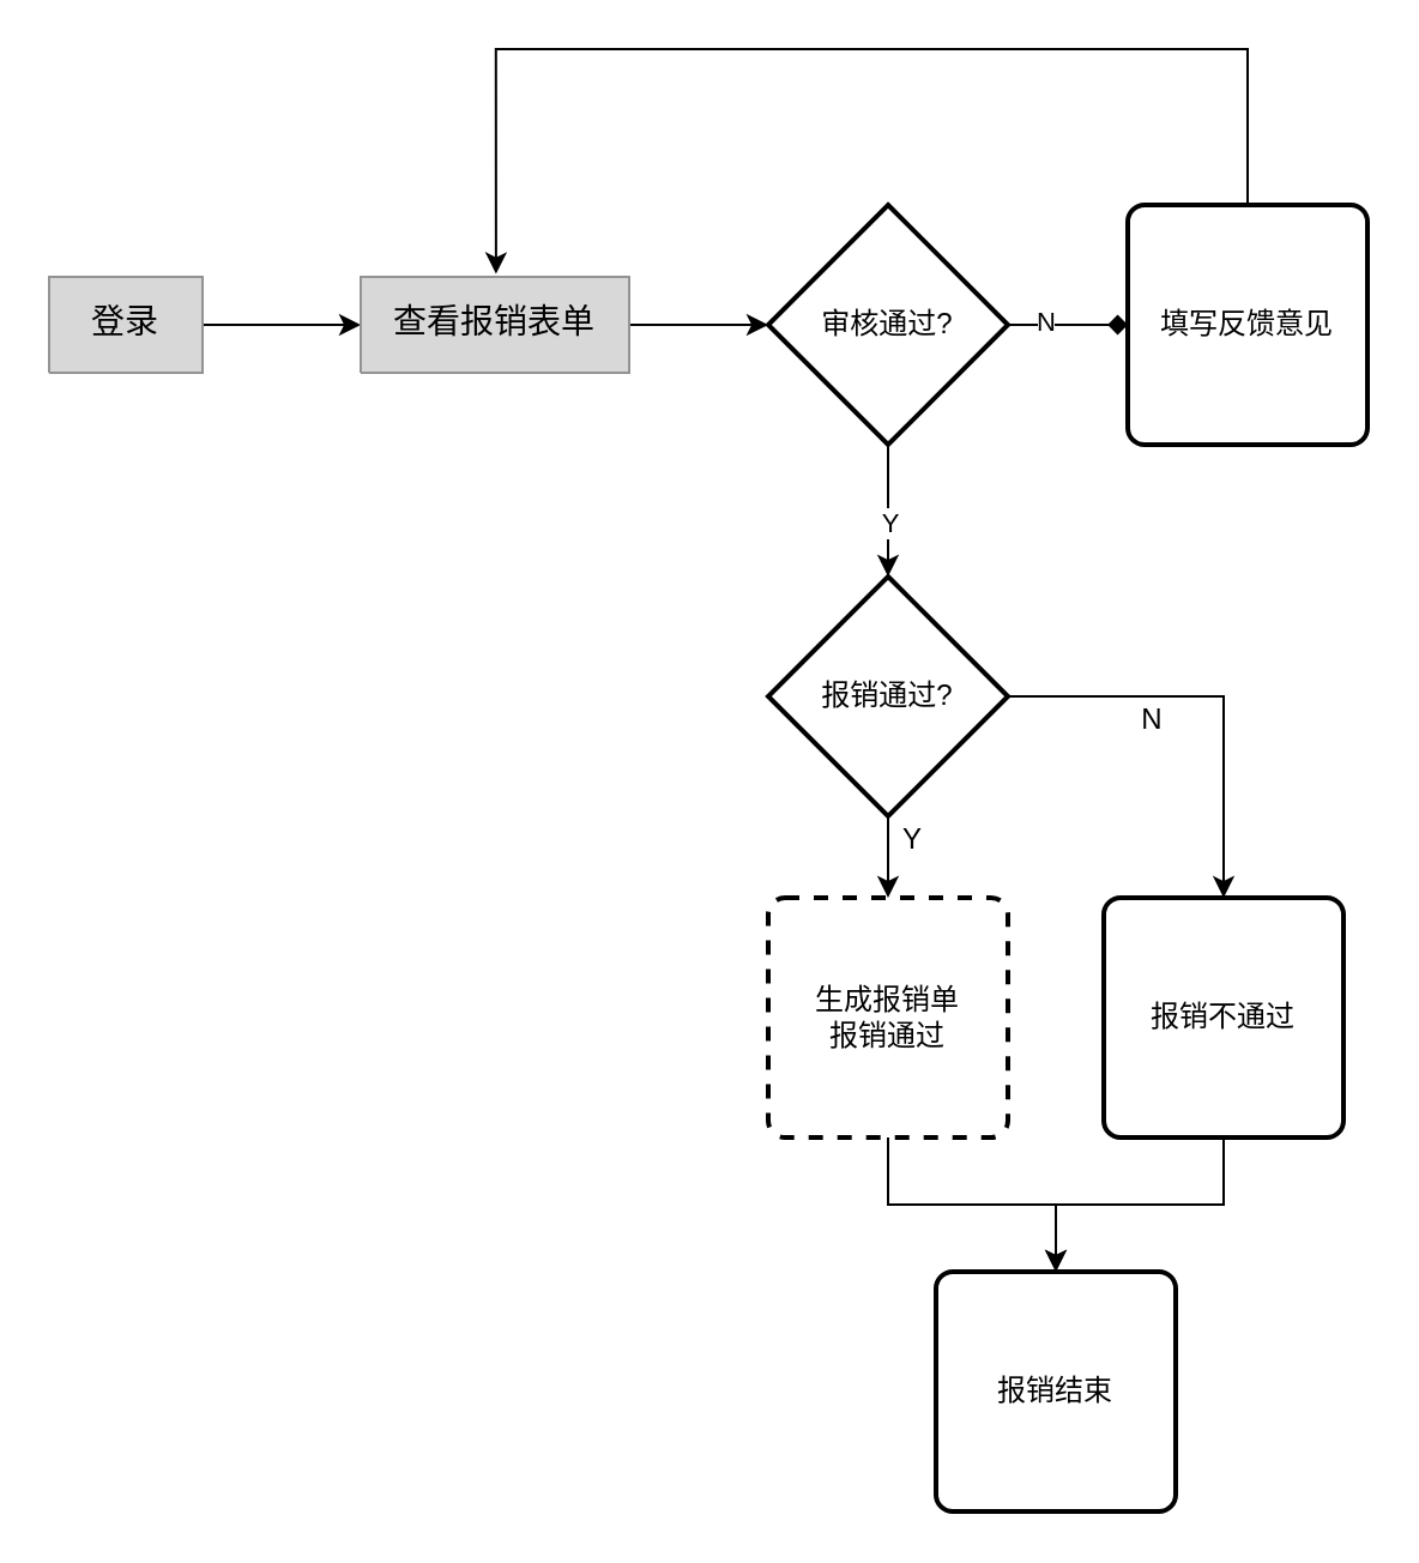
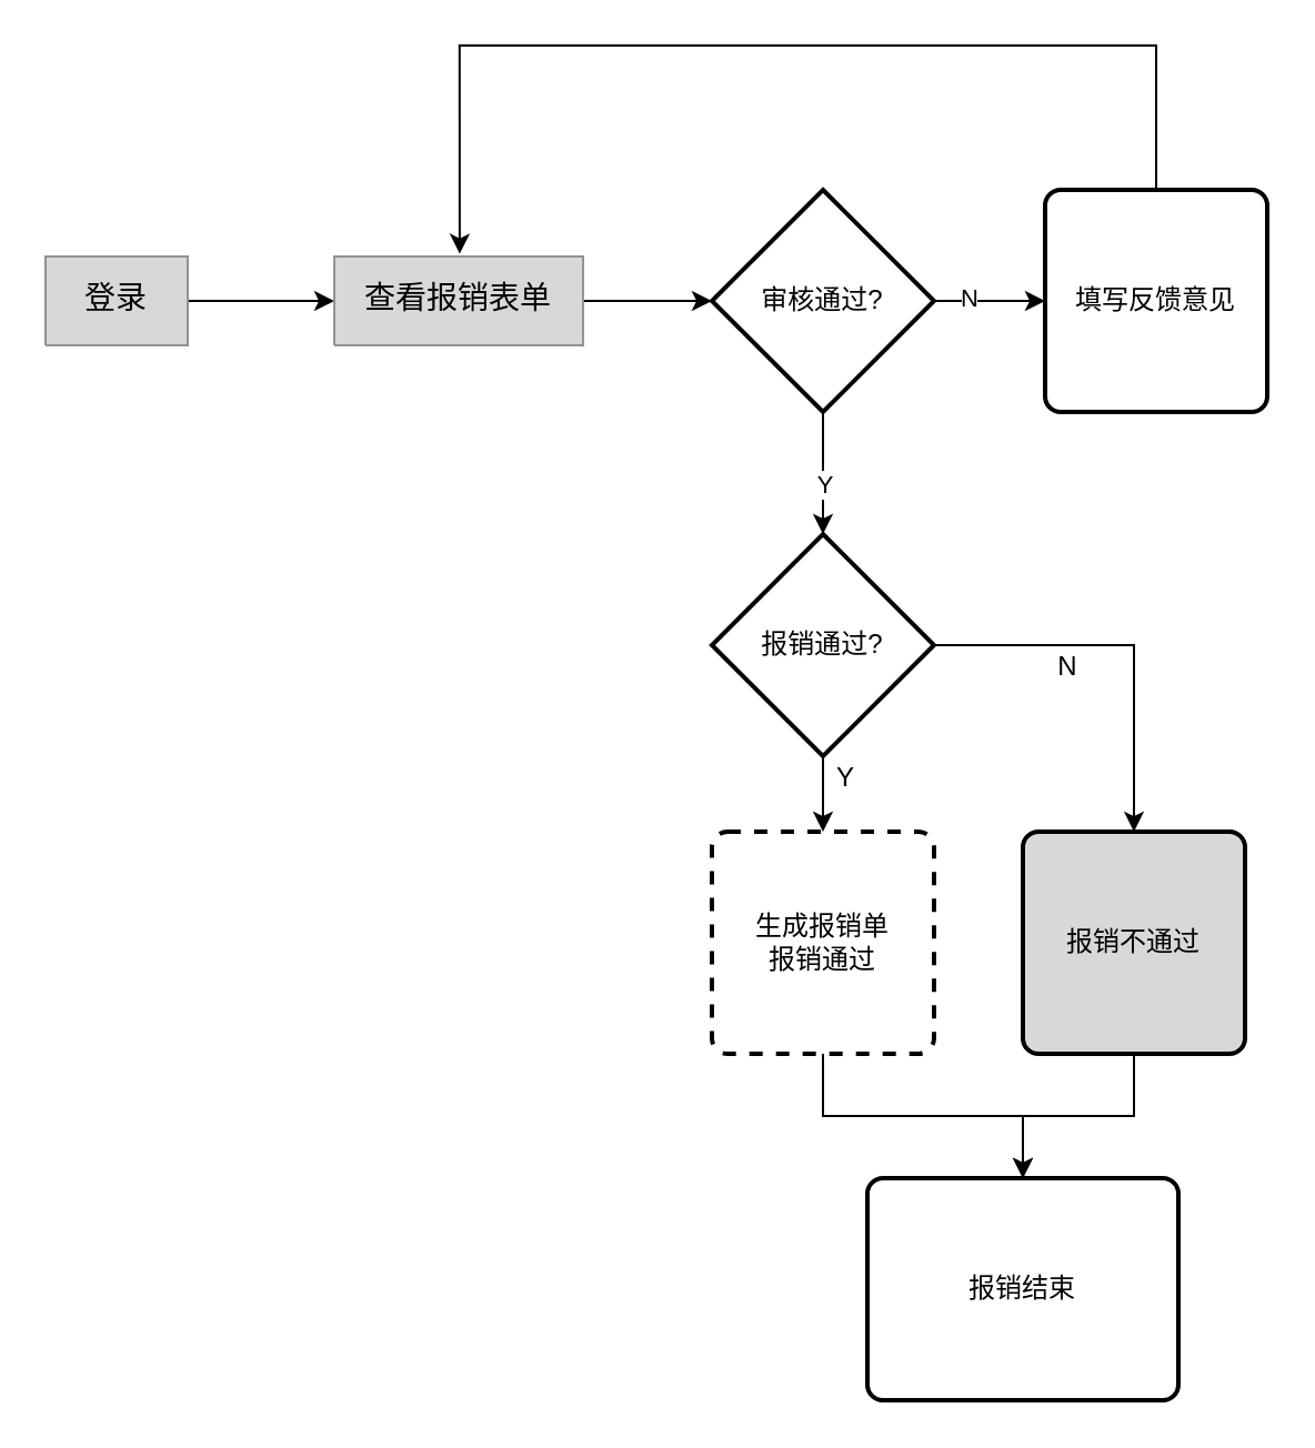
  <mxCell id="0" />
  <mxCell id="1" value="连接线" parent="0" />
  <mxCell id="2" style="edgeStyle=orthogonalEdgeStyle;rounded=0;orthogonalLoop=1;jettySize=auto;html=1;" edge="1" parent="1" source="3" target="5"><mxGeometry relative="1" as="geometry" /></mxCell>
  <mxCell id="3" value="&lt;font style=&quot;font-size:14px;font-family:SimSun;color:#000000;direction:ltr;letter-spacing:0px;line-height:120%;opacity:1&quot;&gt;登录&lt;br/&gt;&lt;/font&gt;" style="verticalAlign=middle;align=center;vsdxID=3;fillColor=#d8d8d8;gradientColor=none;shape=stencil(nZBLDoAgDERP0z3SIyjew0SURgSD+Lu9kMZoXLhwN9O+tukAlrNpJg1SzDH4QW/URgNYgZTkjA4UkwJUgGXng+6DX1zLfmoymdXo17xh5zmRJ6Q42BWCfc2oJfdAr+Yv+AP9Cb7OJ3H/2JG1HNGz/84klThPVCc=);strokeColor=#939393;labelBackgroundColor=none;rounded=0;html=1;whiteSpace=wrap;" parent="1" vertex="1"><mxGeometry x="20" y="115" width="64" height="40" as="geometry" /></mxCell>
  <mxCell id="4" style="edgeStyle=orthogonalEdgeStyle;rounded=0;orthogonalLoop=1;jettySize=auto;html=1;entryX=0;entryY=0.5;entryDx=0;entryDy=0;entryPerimeter=0;" edge="1" parent="1" source="5" target="11"><mxGeometry relative="1" as="geometry" /></mxCell>
  <mxCell id="5" value="&lt;font style=&quot;font-size:14px;font-family:SimSun;color:#000000;direction:ltr;letter-spacing:0px;line-height:120%;opacity:1&quot;&gt;查看报销表单&lt;br/&gt;&lt;/font&gt;" style="verticalAlign=middle;align=center;vsdxID=6;fillColor=#d8d8d8;gradientColor=none;shape=stencil(nZBLDoAgDERP0z3SIyjew0SURgSD+Lu9kMZoXLhwN9O+tukAlrNpJg1SzDH4QW/URgNYgZTkjA4UkwJUgGXng+6DX1zLfmoymdXo17xh5zmRJ6Q42BWCfc2oJfdAr+Yv+AP9Cb7OJ3H/2JG1HNGz/84klThPVCc=);strokeColor=#939393;labelBackgroundColor=none;rounded=0;html=1;whiteSpace=wrap;" parent="1" vertex="1"><mxGeometry x="150" y="115" width="112" height="40" as="geometry" /></mxCell>
  <mxCell id="6" parent="1" vertex="1"><mxGeometry x="176" y="207" as="geometry" /></mxCell>
  <mxCell id="7" style="edgeStyle=orthogonalEdgeStyle;rounded=0;orthogonalLoop=1;jettySize=auto;html=1;entryX=0.5;entryY=0;entryDx=0;entryDy=0;entryPerimeter=0;" edge="1" parent="1" source="11" target="16"><mxGeometry relative="1" as="geometry"><mxPoint x="370" y="240" as="targetPoint" /></mxGeometry></mxCell>
  <mxCell id="8" value="Y" style="edgeLabel;html=1;align=center;verticalAlign=middle;resizable=0;points=[];" vertex="1" connectable="0" parent="7"><mxGeometry x="-0.77" y="-2" relative="1" as="geometry"><mxPoint x="2" y="26" as="offset" /></mxGeometry></mxCell>
- <mxCell id="9" style="edgeStyle=orthogonalEdgeStyle;rounded=0;orthogonalLoop=1;jettySize=auto;html=1;entryX=0;entryY=0.5;entryDx=0;entryDy=0;endArrow=diamond;" edge="1" parent="1" source="11" target="13"><mxGeometry relative="1" as="geometry"><Array as="points"><mxPoint x="440" y="135" /><mxPoint x="440" y="135" /></Array></mxGeometry></mxCell>
+ <mxCell id="9" style="edgeStyle=orthogonalEdgeStyle;rounded=0;orthogonalLoop=1;jettySize=auto;html=1;entryX=0;entryY=0.5;entryDx=0;entryDy=0;" edge="1" parent="1" source="11" target="13"><mxGeometry relative="1" as="geometry"><Array as="points"><mxPoint x="440" y="135" /><mxPoint x="440" y="135" /></Array></mxGeometry></mxCell>
  <mxCell id="10" value="N" style="edgeLabel;html=1;align=center;verticalAlign=middle;resizable=0;points=[];" vertex="1" connectable="0" parent="9"><mxGeometry x="-0.413" y="2" relative="1" as="geometry"><mxPoint as="offset" /></mxGeometry></mxCell>
  <mxCell id="11" value="审核通过?" style="strokeWidth=2;html=1;shape=mxgraph.flowchart.decision;whiteSpace=wrap;" vertex="1" parent="1"><mxGeometry x="320" y="85" width="100" height="100" as="geometry" /></mxCell>
  <mxCell id="12" style="edgeStyle=orthogonalEdgeStyle;rounded=0;orthogonalLoop=1;jettySize=auto;html=1;entryX=0.504;entryY=-0.03;entryDx=0;entryDy=0;entryPerimeter=0;exitX=0.5;exitY=0;exitDx=0;exitDy=0;" edge="1" parent="1" source="13" target="5"><mxGeometry relative="1" as="geometry"><mxPoint x="570" y="50" as="sourcePoint" /><Array as="points"><mxPoint x="520" y="20" /><mxPoint x="206" y="20" /></Array></mxGeometry></mxCell>
  <mxCell id="13" value="填写反馈意见" style="rounded=1;whiteSpace=wrap;html=1;absoluteArcSize=1;arcSize=14;strokeWidth=2;" vertex="1" parent="1"><mxGeometry x="470" y="85" width="100" height="100" as="geometry" /></mxCell>
  <mxCell id="14" style="edgeStyle=orthogonalEdgeStyle;rounded=0;orthogonalLoop=1;jettySize=auto;html=1;" edge="1" parent="1" source="16" target="18"><mxGeometry relative="1" as="geometry" /></mxCell>
  <mxCell id="15" style="edgeStyle=orthogonalEdgeStyle;rounded=0;orthogonalLoop=1;jettySize=auto;html=1;" edge="1" parent="1" source="16" target="20"><mxGeometry relative="1" as="geometry" /></mxCell>
  <mxCell id="16" value="报销通过?" style="strokeWidth=2;html=1;shape=mxgraph.flowchart.decision;whiteSpace=wrap;" vertex="1" parent="1"><mxGeometry x="320" y="240" width="100" height="100" as="geometry" /></mxCell>
  <mxCell id="17" style="edgeStyle=orthogonalEdgeStyle;rounded=0;orthogonalLoop=1;jettySize=auto;html=1;entryX=0.5;entryY=0;entryDx=0;entryDy=0;" edge="1" parent="1" source="18" target="21"><mxGeometry relative="1" as="geometry" /></mxCell>
  <mxCell id="18" value="生成报销单&lt;br&gt;报销通过" style="rounded=1;whiteSpace=wrap;html=1;absoluteArcSize=1;arcSize=14;strokeWidth=2;dashed=1;" vertex="1" parent="1"><mxGeometry x="320" y="374" width="100" height="100" as="geometry" /></mxCell>
  <mxCell id="19" style="edgeStyle=orthogonalEdgeStyle;rounded=0;orthogonalLoop=1;jettySize=auto;html=1;" edge="1" parent="1" source="20" target="21"><mxGeometry relative="1" as="geometry" /></mxCell>
- <mxCell id="20" value="报销不通过" style="rounded=1;whiteSpace=wrap;html=1;absoluteArcSize=1;arcSize=14;strokeWidth=2;" vertex="1" parent="1"><mxGeometry x="460" y="374" width="100" height="100" as="geometry" /></mxCell>
- <mxCell id="21" value="报销结束" style="rounded=1;whiteSpace=wrap;html=1;absoluteArcSize=1;arcSize=14;strokeWidth=2;" vertex="1" parent="1"><mxGeometry x="390" y="530" width="100" height="100" as="geometry" /></mxCell>
+ <mxCell id="20" value="报销不通过" style="rounded=1;whiteSpace=wrap;html=1;absoluteArcSize=1;arcSize=14;strokeWidth=2;fillColor=#d8d8d8;" vertex="1" parent="1"><mxGeometry x="460" y="374" width="100" height="100" as="geometry" /></mxCell>
+ <mxCell id="21" value="报销结束" style="rounded=1;whiteSpace=wrap;html=1;absoluteArcSize=1;arcSize=14;strokeWidth=2;" vertex="1" parent="1"><mxGeometry x="390" y="530" width="140" height="100" as="geometry" /></mxCell>
  <mxCell id="22" value="Y" style="text;html=1;align=center;verticalAlign=middle;resizable=0;points=[];autosize=1;" vertex="1" parent="1"><mxGeometry x="370" y="340" width="20" height="20" as="geometry" /></mxCell>
  <mxCell id="23" value="N" style="text;html=1;align=center;verticalAlign=middle;resizable=0;points=[];autosize=1;" vertex="1" parent="1"><mxGeometry x="470" y="290" width="20" height="20" as="geometry" /></mxCell>
